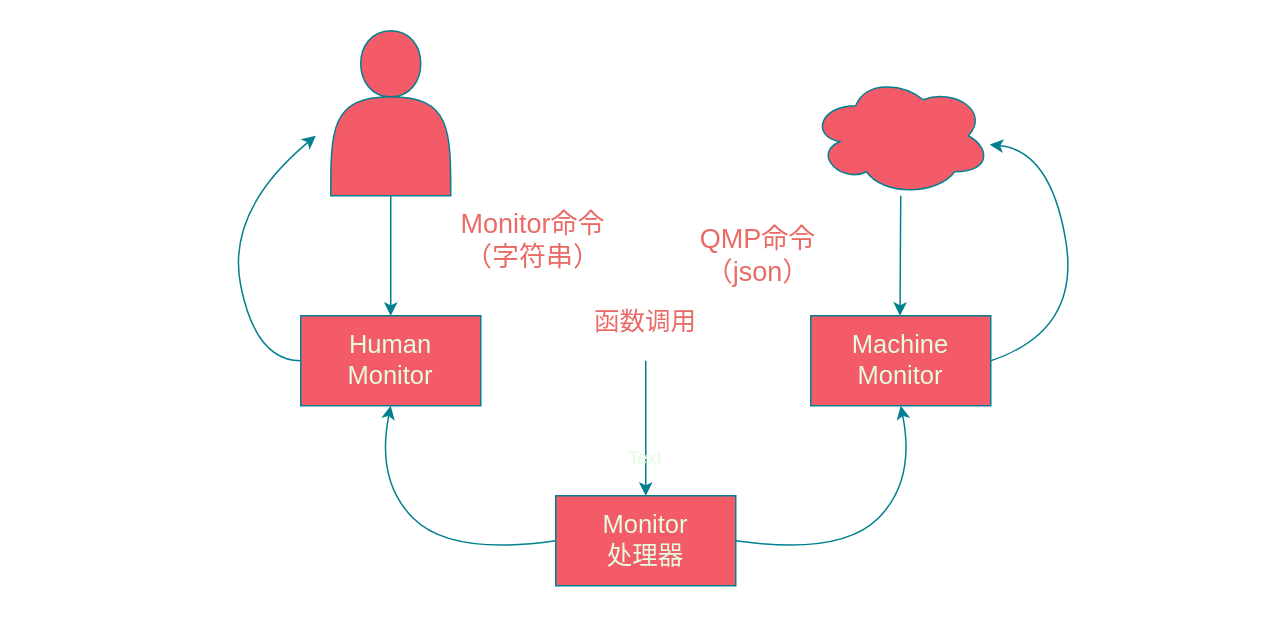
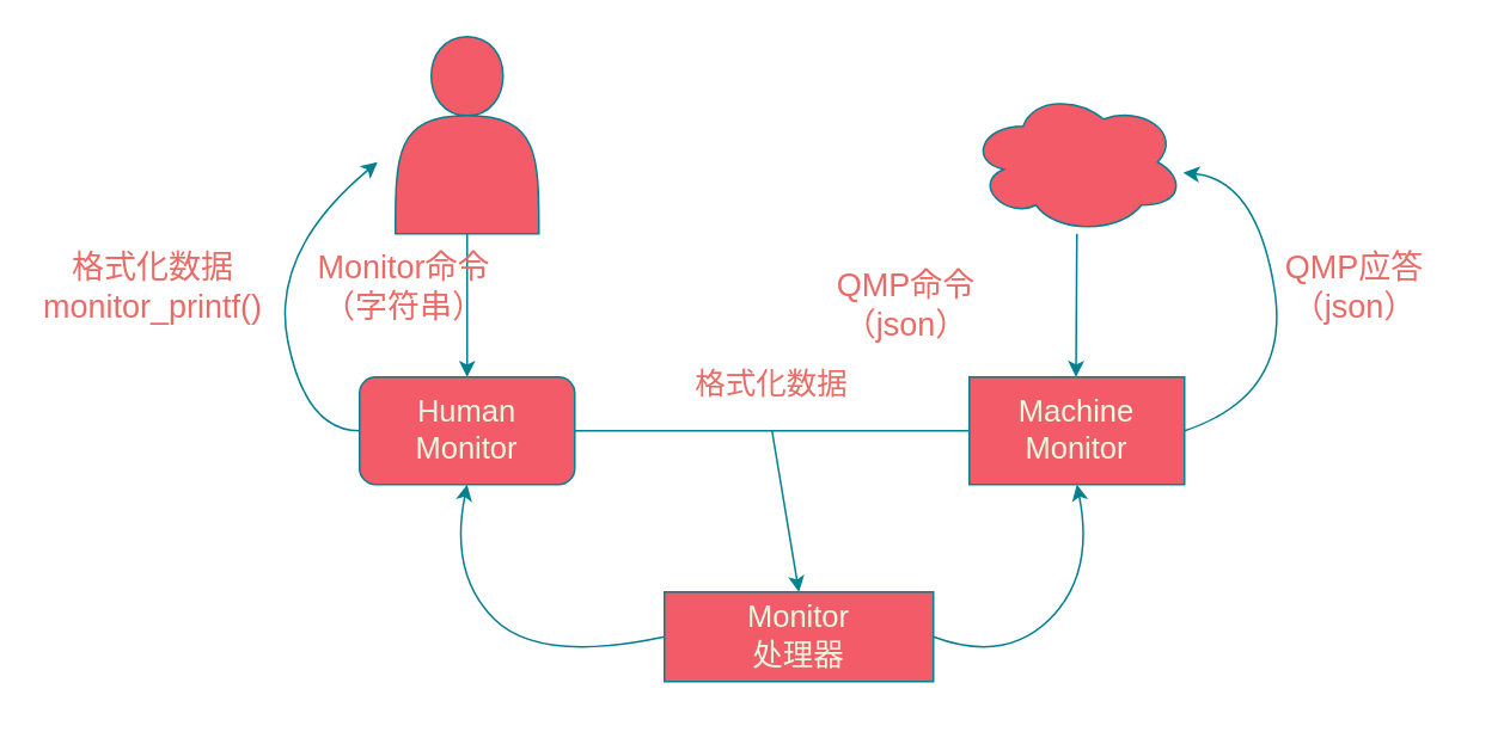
  <mxCell id="0" />
  <mxCell id="1" parent="0" />
- <mxCell id="2" value="&lt;div style=&quot;font-size: 17px;&quot;&gt;&lt;font style=&quot;font-size: 17px;&quot;&gt;Human&lt;/font&gt;&lt;/div&gt;&lt;div style=&quot;font-size: 17px;&quot;&gt;&lt;font style=&quot;font-size: 17px;&quot;&gt;Monitor&lt;/font&gt;&lt;/div&gt;" style="rounded=0;whiteSpace=wrap;html=1;strokeColor=#028090;fontColor=#E4FDE1;fillColor=#F45B69;" vertex="1" parent="1"><mxGeometry x="200" y="210" width="120" height="60" as="geometry" /></mxCell>
- <mxCell id="3" value="&lt;div style=&quot;font-size: 17px;&quot;&gt;&lt;font style=&quot;font-size: 17px;&quot;&gt;Monitor&lt;/font&gt;&lt;/div&gt;&lt;div style=&quot;font-size: 17px;&quot;&gt;&lt;font style=&quot;font-size: 17px;&quot;&gt;&lt;font style=&quot;font-size: 17px;&quot;&gt;处理器&lt;/font&gt;&lt;br&gt;&lt;/font&gt;&lt;/div&gt;" style="rounded=0;whiteSpace=wrap;html=1;strokeColor=#028090;fontColor=#E4FDE1;fillColor=#F45B69;" vertex="1" parent="1"><mxGeometry x="370" y="330" width="120" height="60" as="geometry" /></mxCell>
+ <mxCell id="2" value="&lt;div style=&quot;font-size: 17px;&quot;&gt;&lt;font style=&quot;font-size: 17px;&quot;&gt;Human&lt;/font&gt;&lt;/div&gt;&lt;div style=&quot;font-size: 17px;&quot;&gt;&lt;font style=&quot;font-size: 17px;&quot;&gt;Monitor&lt;/font&gt;&lt;/div&gt;" style="whiteSpace=wrap;html=1;strokeColor=#028090;fontColor=#E4FDE1;fillColor=#F45B69;rounded=1;" vertex="1" parent="1"><mxGeometry x="200" y="210" width="120" height="60" as="geometry" /></mxCell>
+ <mxCell id="3" value="&lt;div style=&quot;font-size: 17px;&quot;&gt;&lt;font style=&quot;font-size: 17px;&quot;&gt;Monitor&lt;/font&gt;&lt;/div&gt;&lt;div style=&quot;font-size: 17px;&quot;&gt;&lt;font style=&quot;font-size: 17px;&quot;&gt;&lt;font style=&quot;font-size: 17px;&quot;&gt;处理器&lt;/font&gt;&lt;br&gt;&lt;/font&gt;&lt;/div&gt;" style="rounded=0;whiteSpace=wrap;html=1;strokeColor=#028090;fontColor=#E4FDE1;fillColor=#F45B69;" vertex="1" parent="1"><mxGeometry x="370" y="330" width="150" height="50" as="geometry" /></mxCell>
  <mxCell id="4" value="&lt;div style=&quot;font-size: 17px;&quot;&gt;&lt;font style=&quot;font-size: 17px;&quot;&gt;Machine&lt;/font&gt;&lt;/div&gt;&lt;div style=&quot;font-size: 17px;&quot;&gt;&lt;font style=&quot;font-size: 17px;&quot;&gt;&lt;font style=&quot;font-size: 17px;&quot;&gt;Monitor&lt;/font&gt;&lt;br&gt;&lt;/font&gt;&lt;/div&gt;" style="rounded=0;whiteSpace=wrap;html=1;strokeColor=#028090;fontColor=#E4FDE1;fillColor=#F45B69;" vertex="1" parent="1"><mxGeometry x="540" y="210" width="120" height="60" as="geometry" /></mxCell>
  <mxCell id="5" value="" style="shape=actor;whiteSpace=wrap;html=1;strokeColor=#028090;fontColor=#E4FDE1;fillColor=#F45B69;" vertex="1" parent="1"><mxGeometry x="220" y="20" width="80" height="110" as="geometry" /></mxCell>
  <mxCell id="6" value="" style="ellipse;shape=cloud;whiteSpace=wrap;html=1;strokeColor=#028090;fontColor=#E4FDE1;fillColor=#F45B69;" vertex="1" parent="1"><mxGeometry x="540" y="50" width="120" height="80" as="geometry" /></mxCell>
  <mxCell id="7" value="" style="endArrow=classic;html=1;rounded=0;strokeColor=#028090;fontColor=#E4FDE1;fillColor=#F45B69;exitX=0.5;exitY=1;exitDx=0;exitDy=0;entryX=0.5;entryY=0;entryDx=0;entryDy=0;" edge="1" parent="1" source="5" target="2"><mxGeometry width="50" height="50" relative="1" as="geometry"><mxPoint x="430" y="330" as="sourcePoint" /><mxPoint x="480" y="280" as="targetPoint" /></mxGeometry></mxCell>
  <mxCell id="8" value="" style="endArrow=classic;html=1;rounded=0;strokeColor=#028090;fontColor=#E4FDE1;fillColor=#F45B69;entryX=0.5;entryY=0;entryDx=0;entryDy=0;" edge="1" parent="1" source="6"><mxGeometry width="50" height="50" relative="1" as="geometry"><mxPoint x="599.5" y="100" as="sourcePoint" /><mxPoint x="599.5" y="210" as="targetPoint" /></mxGeometry></mxCell>
+ <mxCell id="9" value="" style="endArrow=none;html=1;rounded=0;strokeColor=#028090;fontColor=#E4FDE1;fillColor=#F45B69;exitX=1;exitY=0.5;exitDx=0;exitDy=0;entryX=0;entryY=0.5;entryDx=0;entryDy=0;" edge="1" parent="1" source="2" target="4"><mxGeometry width="50" height="50" relative="1" as="geometry"><mxPoint x="430" y="330" as="sourcePoint" /><mxPoint x="480" y="280" as="targetPoint" /></mxGeometry></mxCell>
  <mxCell id="10" value="" style="endArrow=classic;html=1;rounded=0;strokeColor=#028090;fontColor=#E4FDE1;fillColor=#F45B69;entryX=0.5;entryY=0;entryDx=0;entryDy=0;" edge="1" parent="1" target="3"><mxGeometry width="50" height="50" relative="1" as="geometry"><mxPoint x="430" y="240" as="sourcePoint" /><mxPoint x="480" y="280" as="targetPoint" /></mxGeometry></mxCell>
  <mxCell id="11" value="" style="curved=1;endArrow=classic;html=1;rounded=0;strokeColor=#028090;fontColor=#E4FDE1;fillColor=#F45B69;entryX=0.5;entryY=1;entryDx=0;entryDy=0;exitX=0;exitY=0.5;exitDx=0;exitDy=0;" edge="1" parent="1" source="3" target="2"><mxGeometry width="50" height="50" relative="1" as="geometry"><mxPoint x="250" y="370" as="sourcePoint" /><mxPoint x="300" y="320" as="targetPoint" /><Array as="points"><mxPoint x="300" y="370" /><mxPoint x="250" y="320" /></Array></mxGeometry></mxCell>
  <mxCell id="12" value="" style="curved=1;endArrow=classic;html=1;rounded=0;strokeColor=#028090;fontColor=#E4FDE1;fillColor=#F45B69;entryX=0.5;entryY=1;entryDx=0;entryDy=0;exitX=1;exitY=0.5;exitDx=0;exitDy=0;" edge="1" parent="1" source="3" target="4"><mxGeometry width="50" height="50" relative="1" as="geometry"><mxPoint x="550" y="350" as="sourcePoint" /><mxPoint x="600" y="300" as="targetPoint" /><Array as="points"><mxPoint x="560" y="370" /><mxPoint x="610" y="320" /></Array></mxGeometry></mxCell>
  <mxCell id="13" value="" style="curved=1;endArrow=classic;html=1;rounded=0;strokeColor=#028090;fontColor=#E4FDE1;fillColor=#F45B69;exitX=0;exitY=0.5;exitDx=0;exitDy=0;" edge="1" parent="1" source="2"><mxGeometry width="50" height="50" relative="1" as="geometry"><mxPoint x="120" y="160" as="sourcePoint" /><mxPoint x="210" y="90" as="targetPoint" /><Array as="points"><mxPoint x="170" y="240" /><mxPoint x="150" y="140" /></Array></mxGeometry></mxCell>
  <mxCell id="14" value="" style="curved=1;endArrow=classic;html=1;rounded=0;strokeColor=#028090;fontColor=#E4FDE1;fillColor=#F45B69;exitX=1;exitY=0.5;exitDx=0;exitDy=0;" edge="1" parent="1" source="4" target="6"><mxGeometry width="50" height="50" relative="1" as="geometry"><mxPoint x="700" y="150" as="sourcePoint" /><mxPoint x="750" y="100" as="targetPoint" /><Array as="points"><mxPoint x="720" y="220" /><mxPoint x="700" y="100" /></Array></mxGeometry></mxCell>
- <mxCell id="15" value="&lt;font style=&quot;font-size: 13px;&quot; color=&quot;#EA6B66&quot;&gt;&lt;font style=&quot;font-size: 14px;&quot;&gt;&lt;font style=&quot;font-size: 15px;&quot;&gt;&lt;font style=&quot;font-size: 16px;&quot;&gt;&lt;font style=&quot;font-size: 17px;&quot;&gt;函数调用&lt;/font&gt;&lt;/font&gt;&lt;/font&gt;&lt;/font&gt;&lt;/font&gt;" style="text;html=1;strokeColor=none;fillColor=none;align=center;verticalAlign=middle;whiteSpace=wrap;rounded=0;fontColor=#E4FDE1;" vertex="1" parent="1"><mxGeometry x="385" y="200" width="90" height="30" as="geometry" /></mxCell>
- <mxCell id="16" value="Text" style="text;html=1;strokeColor=none;fillColor=none;align=center;verticalAlign=middle;whiteSpace=wrap;rounded=0;fontColor=#E4FDE1;" vertex="1" parent="1"><mxGeometry x="400" y="290" width="60" height="30" as="geometry" /></mxCell>
+ <mxCell id="15" value="&lt;font style=&quot;font-size: 13px;&quot; color=&quot;#EA6B66&quot;&gt;&lt;font style=&quot;font-size: 14px;&quot;&gt;&lt;font style=&quot;font-size: 15px;&quot;&gt;&lt;font style=&quot;font-size: 16px;&quot;&gt;&lt;font style=&quot;font-size: 17px;&quot;&gt;格式化数据&lt;/font&gt;&lt;/font&gt;&lt;/font&gt;&lt;/font&gt;&lt;/font&gt;" style="text;html=1;strokeColor=none;fillColor=none;align=center;verticalAlign=middle;whiteSpace=wrap;rounded=0;fontColor=#E4FDE1;" vertex="1" parent="1"><mxGeometry x="385" y="200" width="90" height="30" as="geometry" /></mxCell>
+ <mxCell id="17" value="&lt;div style=&quot;font-size: 18px;&quot;&gt;&lt;font style=&quot;font-size: 18px;&quot; color=&quot;#EA6B66&quot;&gt;格式化数据&lt;/font&gt;&lt;/div&gt;&lt;div style=&quot;font-size: 18px;&quot;&gt;&lt;font style=&quot;font-size: 18px;&quot; color=&quot;#EA6B66&quot;&gt;monitor_printf()&lt;br&gt;&lt;/font&gt;&lt;/div&gt;" style="text;html=1;strokeColor=none;fillColor=none;align=center;verticalAlign=middle;whiteSpace=wrap;rounded=0;fontColor=#E4FDE1;" vertex="1" parent="1"><mxGeometry x="20" y="140" width="130" height="40" as="geometry" /></mxCell>
  <mxCell id="18" value="&lt;div style=&quot;font-size: 18px;&quot;&gt;&lt;font style=&quot;font-size: 18px;&quot; color=&quot;#EA6B66&quot;&gt;QMP命令&lt;/font&gt;&lt;/div&gt;&lt;div style=&quot;font-size: 18px;&quot;&gt;&lt;font style=&quot;font-size: 18px;&quot; color=&quot;#EA6B66&quot;&gt;（json）&lt;br&gt;&lt;/font&gt;&lt;/div&gt;" style="text;html=1;strokeColor=none;fillColor=none;align=center;verticalAlign=middle;whiteSpace=wrap;rounded=0;fontColor=#E4FDE1;" vertex="1" parent="1"><mxGeometry x="440" y="150" width="130" height="40" as="geometry" /></mxCell>
- <mxCell id="19" value="&lt;div style=&quot;font-size: 18px;&quot;&gt;&lt;font style=&quot;font-size: 18px;&quot; color=&quot;#EA6B66&quot;&gt;Monitor命令&lt;/font&gt;&lt;/div&gt;&lt;div style=&quot;font-size: 18px;&quot;&gt;&lt;font style=&quot;font-size: 18px;&quot; color=&quot;#EA6B66&quot;&gt;（字符串）&lt;br&gt;&lt;/font&gt;&lt;/div&gt;" style="text;html=1;strokeColor=none;fillColor=none;align=center;verticalAlign=middle;whiteSpace=wrap;rounded=0;fontColor=#E4FDE1;" vertex="1" parent="1"><mxGeometry x="290" y="140" width="130" height="40" as="geometry" /></mxCell>
+ <mxCell id="19" value="&lt;div style=&quot;font-size: 18px;&quot;&gt;&lt;font style=&quot;font-size: 18px;&quot; color=&quot;#EA6B66&quot;&gt;Monitor命令&lt;/font&gt;&lt;/div&gt;&lt;div style=&quot;font-size: 18px;&quot;&gt;&lt;font style=&quot;font-size: 18px;&quot; color=&quot;#EA6B66&quot;&gt;（字符串）&lt;br&gt;&lt;/font&gt;&lt;/div&gt;" style="text;html=1;strokeColor=none;fillColor=none;align=center;verticalAlign=middle;whiteSpace=wrap;rounded=0;fontColor=#E4FDE1;" vertex="1" parent="1"><mxGeometry x="160" y="140" width="130" height="40" as="geometry" /></mxCell>
+ <mxCell id="20" value="&lt;div style=&quot;font-size: 18px;&quot;&gt;&lt;font style=&quot;font-size: 18px;&quot; color=&quot;#EA6B66&quot;&gt;QMP应答&lt;/font&gt;&lt;/div&gt;&lt;div style=&quot;font-size: 18px;&quot;&gt;&lt;font style=&quot;font-size: 18px;&quot; color=&quot;#EA6B66&quot;&gt;（json）&lt;br&gt;&lt;/font&gt;&lt;/div&gt;" style="text;html=1;strokeColor=none;fillColor=none;align=center;verticalAlign=middle;whiteSpace=wrap;rounded=0;fontColor=#E4FDE1;" vertex="1" parent="1"><mxGeometry x="690" y="140" width="130" height="40" as="geometry" /></mxCell>
